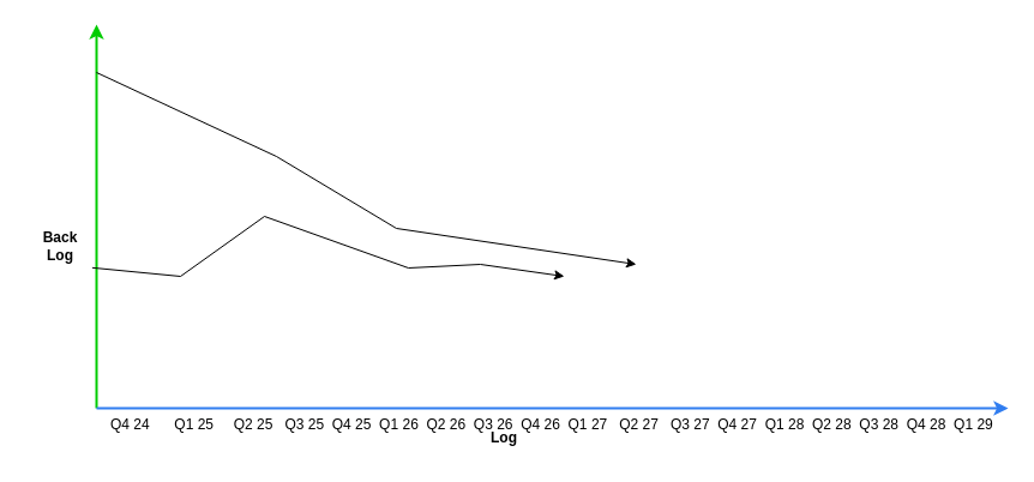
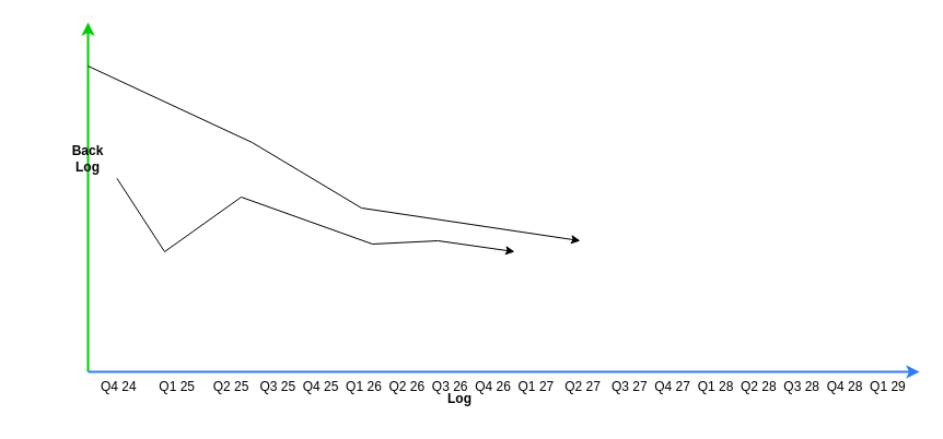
  <mxCell id="0" />
  <mxCell id="1" parent="0" />
  <mxCell id="2" value="" style="endArrow=classic;html=1;rounded=0;strokeWidth=2;strokeColor=#00CC00;" edge="1" parent="1"><mxGeometry width="50" height="50" relative="1" as="geometry"><mxPoint x="80" y="340" as="sourcePoint" /><mxPoint x="80" y="20" as="targetPoint" /></mxGeometry></mxCell>
  <mxCell id="3" value="" style="endArrow=classic;html=1;rounded=0;strokeWidth=2;strokeColor=#307DF0;" edge="1" parent="1"><mxGeometry width="50" height="50" relative="1" as="geometry"><mxPoint x="80" y="340" as="sourcePoint" /><mxPoint x="840" y="340" as="targetPoint" /></mxGeometry></mxCell>
  <mxCell id="4" value="Log" style="text;html=1;align=center;verticalAlign=middle;whiteSpace=wrap;rounded=0;fontStyle=1" vertex="1" parent="1"><mxGeometry x="390" y="350" width="60" height="30" as="geometry" /></mxCell>
- <mxCell id="5" value="Back&lt;div&gt;Log&lt;/div&gt;" style="text;html=1;align=center;verticalAlign=middle;whiteSpace=wrap;rounded=0;fontStyle=1" vertex="1" parent="1"><mxGeometry x="20" y="150" width="60" height="110" as="geometry" /></mxCell>
+ <mxCell id="5" value="Back&lt;div&gt;Log&lt;/div&gt;" style="text;html=1;align=center;verticalAlign=middle;whiteSpace=wrap;rounded=0;fontStyle=1" vertex="1" parent="1"><mxGeometry x="50" y="90" width="60" height="110" as="geometry" /></mxCell>
  <mxCell id="6" value="Q4 24&lt;span style=&quot;white-space: pre;&quot;&gt;&#09;&lt;/span&gt;Q1 25&amp;nbsp; &amp;nbsp; &amp;nbsp;Q2 25&amp;nbsp; &amp;nbsp;Q3 25&amp;nbsp; Q4 25&amp;nbsp; Q1 26&amp;nbsp; Q2 26&amp;nbsp; Q3 26&amp;nbsp; Q4 26&amp;nbsp; Q1 27&amp;nbsp; &amp;nbsp;Q2 27&amp;nbsp; &amp;nbsp;Q3 27&amp;nbsp; Q4 27&amp;nbsp; Q1 28&amp;nbsp; Q2 28&amp;nbsp; Q3 28&amp;nbsp; Q4 28&amp;nbsp; Q1 29&amp;nbsp;&amp;nbsp;" style="text;html=1;align=left;verticalAlign=middle;whiteSpace=wrap;rounded=0;" vertex="1" parent="1"><mxGeometry x="90" y="339" width="750" height="30" as="geometry" /></mxCell>
  <mxCell id="7" value="" style="endArrow=classic;html=1;rounded=0;exitX=0.94;exitY=0.662;exitDx=0;exitDy=0;exitPerimeter=0;" edge="1" parent="1" source="5"><mxGeometry width="50" height="50" relative="1" as="geometry"><mxPoint x="250" y="150" as="sourcePoint" /><mxPoint x="470" y="230" as="targetPoint" /><Array as="points"><mxPoint x="150" y="230" /><mxPoint x="220" y="180" /><mxPoint x="340" y="223" /><mxPoint x="400" y="220" /></Array></mxGeometry></mxCell>
  <mxCell id="8" value="" style="endArrow=classic;html=1;rounded=0;" edge="1" parent="1"><mxGeometry width="50" height="50" relative="1" as="geometry"><mxPoint x="80" y="60" as="sourcePoint" /><mxPoint x="530" y="220" as="targetPoint" /><Array as="points"><mxPoint x="230" y="130" /><mxPoint x="330" y="190" /></Array></mxGeometry></mxCell>
